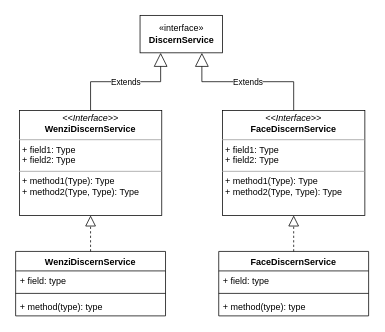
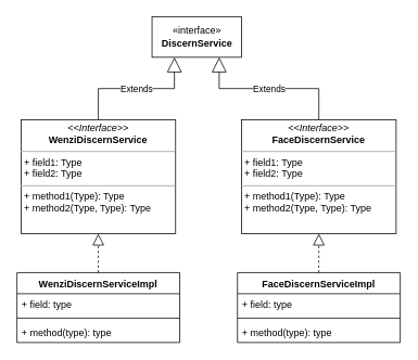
  <mxCell id="0" />
  <mxCell id="1" parent="0" />
  <mxCell id="2" value="«interface»&lt;br&gt;&lt;b&gt;DiscernService&lt;/b&gt;" style="html=1;" vertex="1" parent="1"><mxGeometry x="186" y="20" width="110" height="50" as="geometry" /></mxCell>
  <mxCell id="3" value="Extends" style="endArrow=block;endSize=16;endFill=0;html=1;rounded=0;exitX=0.5;exitY=0;exitDx=0;exitDy=0;entryX=0.25;entryY=1;entryDx=0;entryDy=0;edgeStyle=orthogonalEdgeStyle;" edge="1" parent="1" source="15" target="2"><mxGeometry width="160" relative="1" as="geometry"><mxPoint x="106" y="390" as="sourcePoint" /><mxPoint x="266" y="390" as="targetPoint" /></mxGeometry></mxCell>
  <mxCell id="4" value="Extends" style="endArrow=block;endSize=16;endFill=0;html=1;rounded=0;exitX=0.5;exitY=0;exitDx=0;exitDy=0;edgeStyle=orthogonalEdgeStyle;entryX=0.75;entryY=1;entryDx=0;entryDy=0;" edge="1" parent="1" source="16" target="2"><mxGeometry width="160" relative="1" as="geometry"><mxPoint x="474" y="45" as="sourcePoint" /><mxPoint x="406" y="0" as="targetPoint" /></mxGeometry></mxCell>
- <mxCell id="5" value="WenziDiscernService" style="swimlane;fontStyle=1;align=center;verticalAlign=top;childLayout=stackLayout;horizontal=1;startSize=26;horizontalStack=0;resizeParent=1;resizeParentMax=0;resizeLast=0;collapsible=1;marginBottom=0;" vertex="1" parent="1"><mxGeometry x="20" y="335" width="200" height="86" as="geometry" /></mxCell>
+ <mxCell id="5" value="WenziDiscernServiceImpl" style="swimlane;fontStyle=1;align=center;verticalAlign=top;childLayout=stackLayout;horizontal=1;startSize=26;horizontalStack=0;resizeParent=1;resizeParentMax=0;resizeLast=0;collapsible=1;marginBottom=0;" vertex="1" parent="1"><mxGeometry x="20" y="335" width="200" height="86" as="geometry" /></mxCell>
  <mxCell id="6" value="+ field: type" style="text;strokeColor=none;fillColor=none;align=left;verticalAlign=top;spacingLeft=4;spacingRight=4;overflow=hidden;rotatable=0;points=[[0,0.5],[1,0.5]];portConstraint=eastwest;" vertex="1" parent="5"><mxGeometry y="26" width="200" height="26" as="geometry" /></mxCell>
  <mxCell id="7" value="" style="line;strokeWidth=1;fillColor=none;align=left;verticalAlign=middle;spacingTop=-1;spacingLeft=3;spacingRight=3;rotatable=0;labelPosition=right;points=[];portConstraint=eastwest;" vertex="1" parent="5"><mxGeometry y="52" width="200" height="8" as="geometry" /></mxCell>
  <mxCell id="8" value="+ method(type): type" style="text;strokeColor=none;fillColor=none;align=left;verticalAlign=top;spacingLeft=4;spacingRight=4;overflow=hidden;rotatable=0;points=[[0,0.5],[1,0.5]];portConstraint=eastwest;" vertex="1" parent="5"><mxGeometry y="60" width="200" height="26" as="geometry" /></mxCell>
- <mxCell id="9" value="FaceDiscernService" style="swimlane;fontStyle=1;align=center;verticalAlign=top;childLayout=stackLayout;horizontal=1;startSize=26;horizontalStack=0;resizeParent=1;resizeParentMax=0;resizeLast=0;collapsible=1;marginBottom=0;" vertex="1" parent="1"><mxGeometry x="291" y="335" width="200" height="86" as="geometry" /></mxCell>
+ <mxCell id="9" value="FaceDiscernServiceImpl" style="swimlane;fontStyle=1;align=center;verticalAlign=top;childLayout=stackLayout;horizontal=1;startSize=26;horizontalStack=0;resizeParent=1;resizeParentMax=0;resizeLast=0;collapsible=1;marginBottom=0;" vertex="1" parent="1"><mxGeometry x="291" y="335" width="200" height="86" as="geometry" /></mxCell>
  <mxCell id="10" value="+ field: type" style="text;strokeColor=none;fillColor=none;align=left;verticalAlign=top;spacingLeft=4;spacingRight=4;overflow=hidden;rotatable=0;points=[[0,0.5],[1,0.5]];portConstraint=eastwest;" vertex="1" parent="9"><mxGeometry y="26" width="200" height="26" as="geometry" /></mxCell>
  <mxCell id="11" value="" style="line;strokeWidth=1;fillColor=none;align=left;verticalAlign=middle;spacingTop=-1;spacingLeft=3;spacingRight=3;rotatable=0;labelPosition=right;points=[];portConstraint=eastwest;" vertex="1" parent="9"><mxGeometry y="52" width="200" height="8" as="geometry" /></mxCell>
  <mxCell id="12" value="+ method(type): type" style="text;strokeColor=none;fillColor=none;align=left;verticalAlign=top;spacingLeft=4;spacingRight=4;overflow=hidden;rotatable=0;points=[[0,0.5],[1,0.5]];portConstraint=eastwest;" vertex="1" parent="9"><mxGeometry y="60" width="200" height="26" as="geometry" /></mxCell>
  <mxCell id="13" value="" style="endArrow=block;dashed=1;endFill=0;endSize=12;html=1;rounded=0;entryX=0.5;entryY=1;entryDx=0;entryDy=0;exitX=0.5;exitY=0;exitDx=0;exitDy=0;" edge="1" parent="1" source="5" target="15"><mxGeometry width="160" relative="1" as="geometry"><mxPoint x="-214" y="335" as="sourcePoint" /><mxPoint x="-54" y="335" as="targetPoint" /></mxGeometry></mxCell>
  <mxCell id="14" value="" style="endArrow=block;dashed=1;endFill=0;endSize=12;html=1;rounded=0;entryX=0.5;entryY=1;entryDx=0;entryDy=0;exitX=0.5;exitY=0;exitDx=0;exitDy=0;" edge="1" parent="1" source="9" target="16"><mxGeometry width="160" relative="1" as="geometry"><mxPoint x="270.66" y="295" as="sourcePoint" /><mxPoint x="270.66" y="230" as="targetPoint" /></mxGeometry></mxCell>
  <mxCell id="15" value="&lt;p style=&quot;margin:0px;margin-top:4px;text-align:center;&quot;&gt;&lt;i&gt;&amp;lt;&amp;lt;Interface&amp;gt;&amp;gt;&lt;/i&gt;&lt;br&gt;&lt;b&gt;WenziDiscernService&lt;/b&gt;&lt;br&gt;&lt;/p&gt;&lt;hr size=&quot;1&quot;&gt;&lt;p style=&quot;margin:0px;margin-left:4px;&quot;&gt;+ field1: Type&lt;br&gt;+ field2: Type&lt;/p&gt;&lt;hr size=&quot;1&quot;&gt;&lt;p style=&quot;margin:0px;margin-left:4px;&quot;&gt;+ method1(Type): Type&lt;br&gt;+ method2(Type, Type): Type&lt;/p&gt;" style="verticalAlign=top;align=left;overflow=fill;fontSize=12;fontFamily=Helvetica;html=1;" vertex="1" parent="1"><mxGeometry x="25" y="147" width="190" height="140" as="geometry" /></mxCell>
  <mxCell id="16" value="&lt;p style=&quot;margin:0px;margin-top:4px;text-align:center;&quot;&gt;&lt;i&gt;&amp;lt;&amp;lt;Interface&amp;gt;&amp;gt;&lt;/i&gt;&lt;br&gt;&lt;b style=&quot;background-color: initial;&quot;&gt;FaceDiscernService&lt;/b&gt;&lt;br&gt;&lt;/p&gt;&lt;hr size=&quot;1&quot;&gt;&lt;p style=&quot;margin:0px;margin-left:4px;&quot;&gt;+ field1: Type&lt;br&gt;+ field2: Type&lt;/p&gt;&lt;hr size=&quot;1&quot;&gt;&lt;p style=&quot;margin:0px;margin-left:4px;&quot;&gt;+ method1(Type): Type&lt;br&gt;+ method2(Type, Type): Type&lt;/p&gt;" style="verticalAlign=top;align=left;overflow=fill;fontSize=12;fontFamily=Helvetica;html=1;" vertex="1" parent="1"><mxGeometry x="296" y="147" width="190" height="140" as="geometry" /></mxCell>
